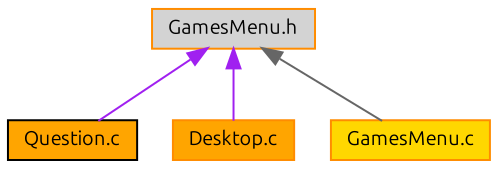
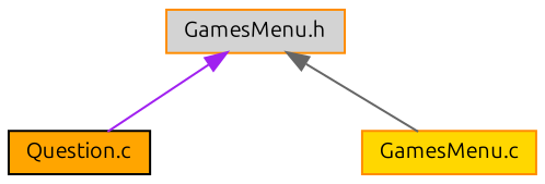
  digraph {
    fontname=Ubuntu
    node [color=darkorange fillcolor=orange fontname=Ubuntu fontsize=10 shape=record style=filled]
    edge [color=purple dir=back fontname=Ubuntu fontsize=10 labelfontname=TimesNewRoman labelfontsize=10 style=solid]
    n1 [fillcolor=lightgrey fontcolor=black height=0.2 label="GamesMenu.h" width=0.4]
    n2 [color=black height=0.2 label="Question.c" width=0.4]
-   n3 [height=0.2 label="Desktop.c" width=0.4]
    n4 [fillcolor=gold height=0.2 label="GamesMenu.c" width=0.4]
    n1 -> n2
-   n1 -> n3
    n1 -> n4 [color=gray40]
  }
